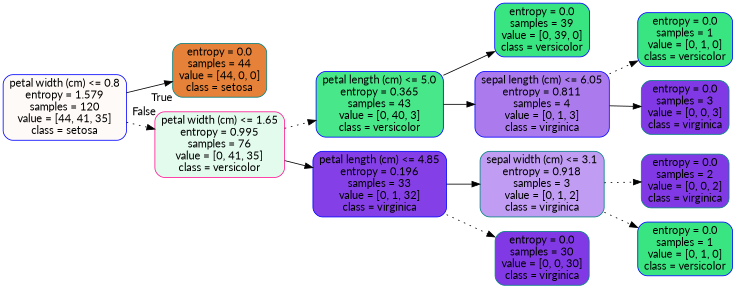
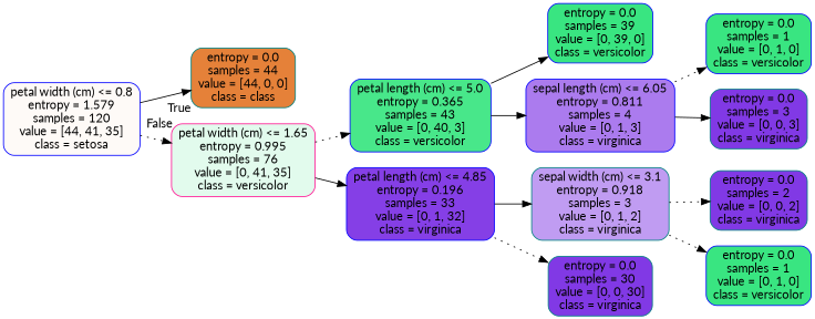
  digraph {
    rankdir=LR
    fontname=Lato
    node [color=blue fillcolor="#39e581" fontname=Lato shape=box style="filled, rounded"]
    edge [fontname=Lato style=solid]
    n1 [fillcolor="#fefaf7" label="petal width (cm) <= 0.8\nentropy = 1.579\nsamples = 120\nvalue = [44, 41, 35]\nclass = setosa"]
-   n2 [color=teal fillcolor="#e58139" label="entropy = 0.0\nsamples = 44\nvalue = [44, 0, 0]\nclass = setosa"]
+   n2 [color=teal fillcolor="#e58139" label="entropy = 0.0\nsamples = 44\nvalue = [44, 0, 0]\nclass = class"]
    n3 [color=deeppink fillcolor="#e2fbed" label="petal width (cm) <= 1.65\nentropy = 0.995\nsamples = 76\nvalue = [0, 41, 35]\nclass = versicolor"]
    n4 [fillcolor="#48e78a" label="petal length (cm) <= 5.0\nentropy = 0.365\nsamples = 43\nvalue = [0, 40, 3]\nclass = versicolor"]
    n5 [fillcolor="#853fe6" label="petal length (cm) <= 4.85\nentropy = 0.196\nsamples = 33\nvalue = [0, 1, 32]\nclass = virginica"]
    n6 [label="entropy = 0.0\nsamples = 39\nvalue = [0, 39, 0]\nclass = versicolor"]
    n7 [fillcolor="#ab7bee" label="sepal length (cm) <= 6.05\nentropy = 0.811\nsamples = 4\nvalue = [0, 1, 3]\nclass = virginica"]
    n8 [label="entropy = 0.0\nsamples = 1\nvalue = [0, 1, 0]\nclass = versicolor"]
    n9 [color=teal fillcolor="#8139e5" label="entropy = 0.0\nsamples = 3\nvalue = [0, 0, 3]\nclass = virginica"]
    n10 [color=teal fillcolor="#c09cf2" label="sepal width (cm) <= 3.1\nentropy = 0.918\nsamples = 3\nvalue = [0, 1, 2]\nclass = virginica"]
    n11 [color=teal fillcolor="#8139e5" label="entropy = 0.0\nsamples = 30\nvalue = [0, 0, 30]\nclass = virginica"]
    n12 [color=teal fillcolor="#8139e5" label="entropy = 0.0\nsamples = 2\nvalue = [0, 0, 2]\nclass = virginica"]
    n13 [label="entropy = 0.0\nsamples = 1\nvalue = [0, 1, 0]\nclass = versicolor"]
    n1 -> n2 [headlabel=True labelangle=45 labeldistance=2.5]
    n1 -> n3 [headlabel=False labelangle=-45 labeldistance=2.5 style=dotted]
    n3 -> n4 [style=dotted]
    n3 -> n5
    n4 -> n6
    n4 -> n7
    n5 -> n10
    n5 -> n11 [style=dotted]
    n7 -> n8 [style=dotted]
    n7 -> n9
    n10 -> n12 [style=dotted]
    n10 -> n13 [style=dotted]
  }
